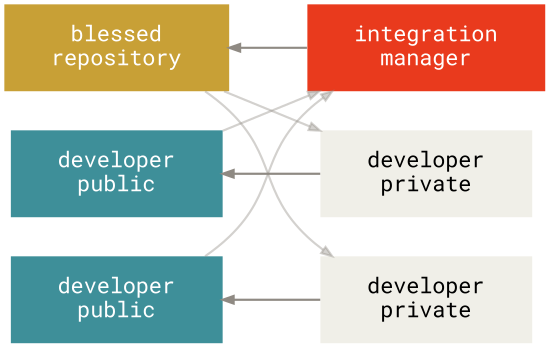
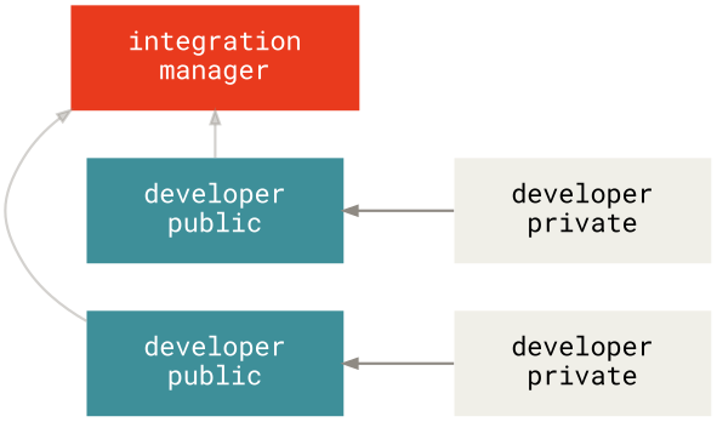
  graph {
    nodesep=.5
    ranksep=1
    rankdir=LR
    fontname="Roboto Mono"
    node [fillcolor="#3e8f99" fontcolor="#ffffff" fontname="Roboto Mono" fontsize=20 margin=".6,.25" penwidth=0 shape=box style=filled]
    edge [color="#8f8a8364" dir=back penwidth=2 fontname="Roboto Mono" constraint=false]
-   n1 [fillcolor="#c8a036" label="blessed\nrepository" width=2.1]
    n2 [fillcolor="#e93a1d" label="integration\nmanager" width=2.1]
    n3 [label="developer\npublic" width=2.1]
    n4 [label="developer\npublic" width=2.1]
    n5 [fillcolor="#f0efe8" fontcolor="#000000" label="developer\nprivate" width=2.1]
    n6 [fillcolor="#f0efe8" fontcolor="#000000" label="developer\nprivate" width=2.1]
-   n1 -- n2 [color="#8f8a83" constraint=""]
    n2 -- n3
    n2 -- n4
    n3 -- n5 [color="#8f8a83" constraint=""]
    n4 -- n6 [color="#8f8a83" constraint=""]
-   n5 -- n1
-   n6 -- n1
  }
